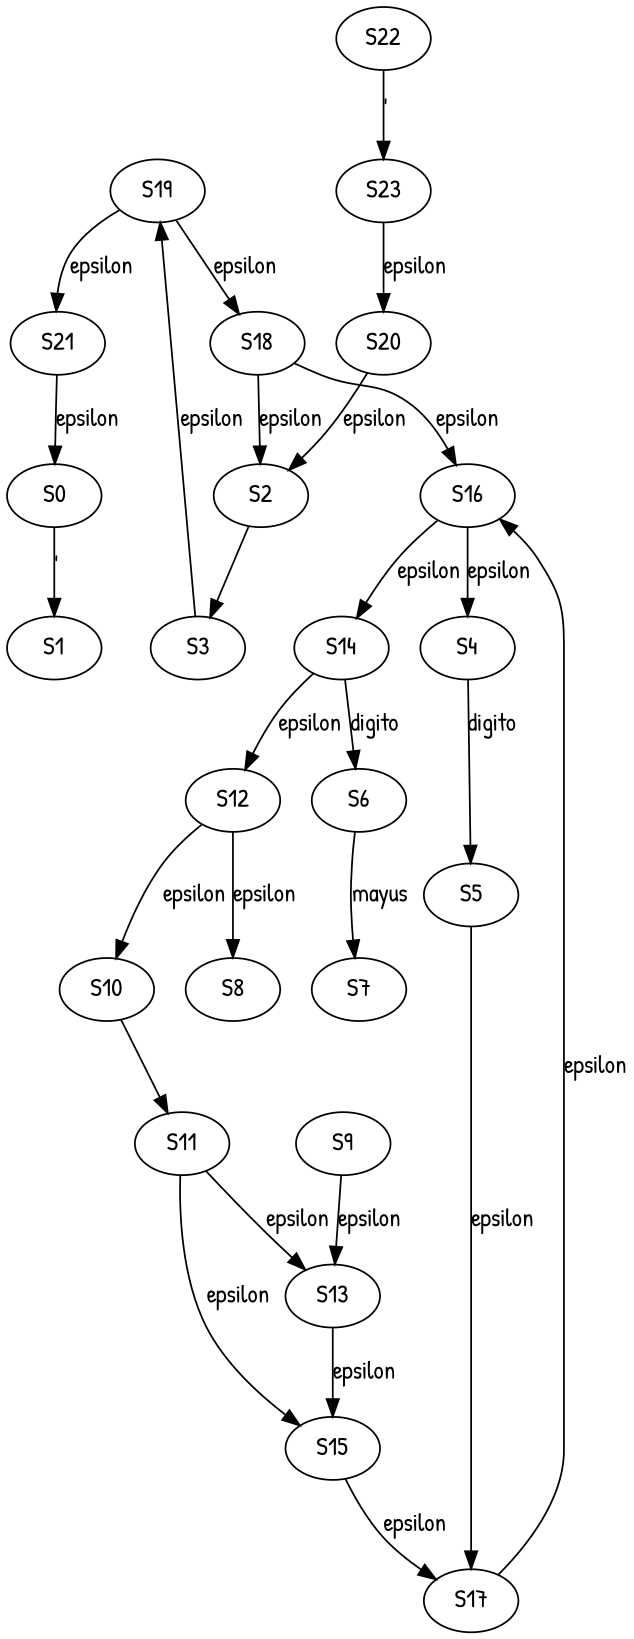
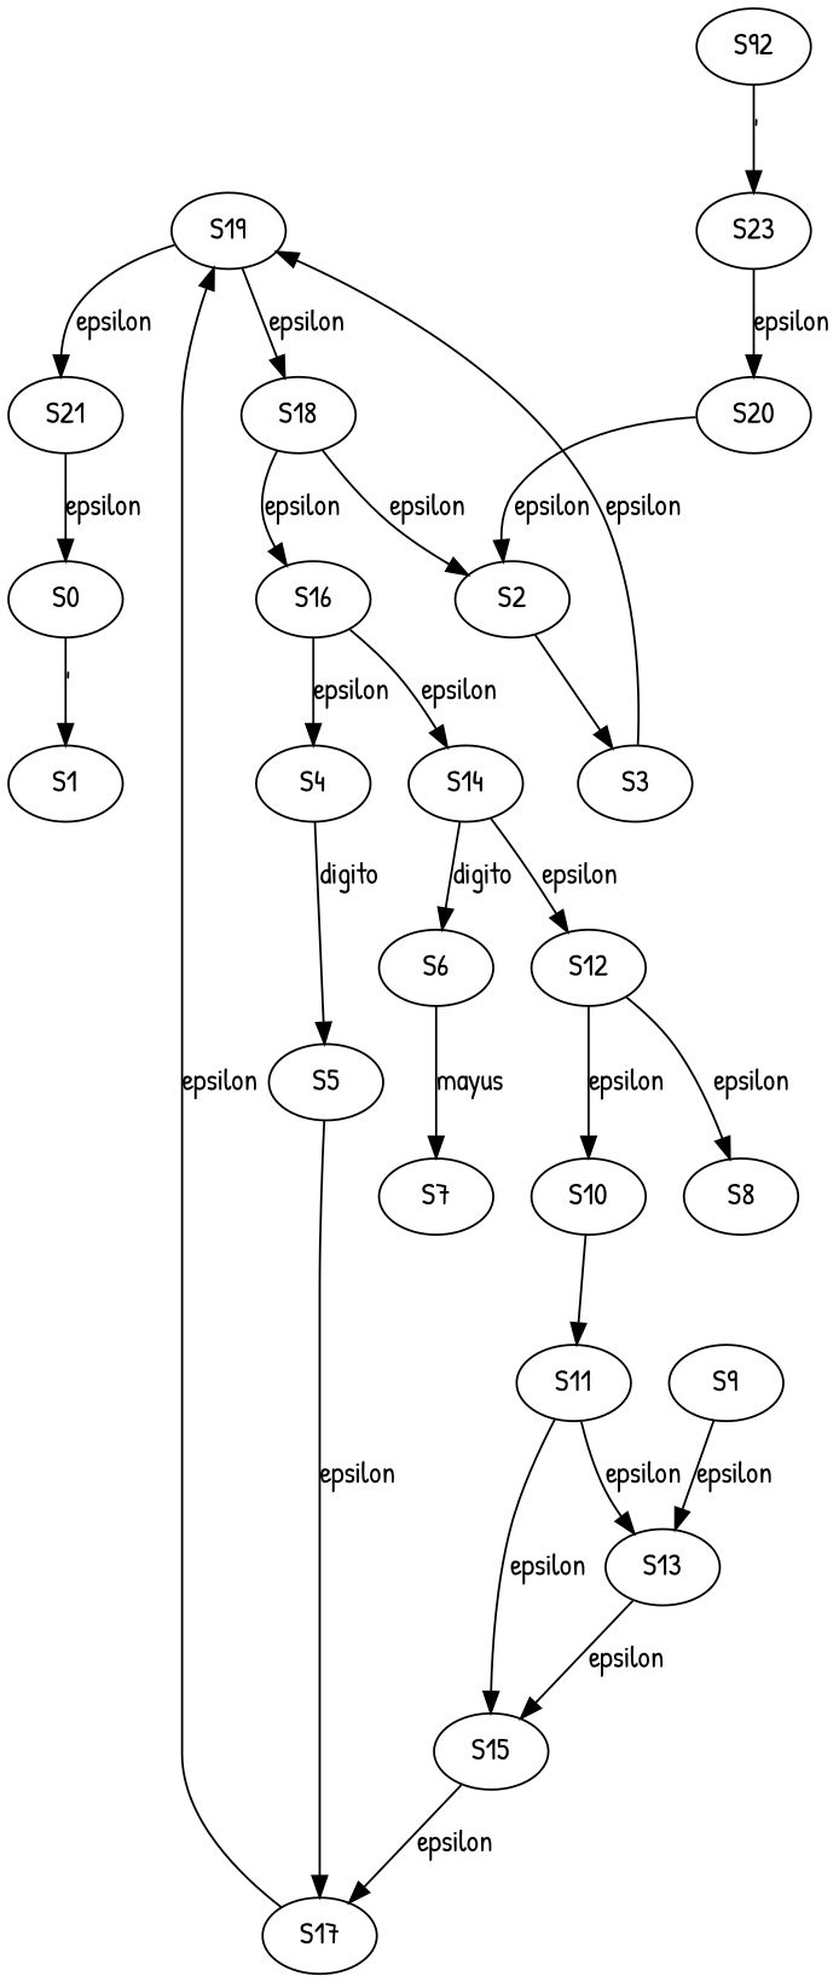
  digraph {
    fontname="Patrick Hand"
    node [fontname="Patrick Hand"]
    edge [fontname="Patrick Hand"]
    n1 [label=S0]
    n2 [label=S1]
    n3 [label=S2]
    n4 [label=S3]
    n5 [label=S19]
    n6 [label=S18]
    n7 [label=S21]
    n8 [label=S4]
    n9 [label=S5]
    n10 [label=S17]
    n11 [label=S6]
    n12 [label=S7]
    n13 [label=S15]
    n14 [label=S8]
    n15 [label=S9]
    n16 [label=S13]
    n17 [label=S10]
    n18 [label=S11]
    n19 [label=S12]
    n20 [label=S14]
    n21 [label=S16]
    n22 [label=S20]
-   n23 [label=S22]
+   n23 [label=S92]
    n24 [label=S23]
    n1 -> n2 [label="\'"]
    n3 -> n4 [label=" "]
    n4 -> n5 [label=epsilon]
    n5 -> n6 [label=epsilon]
    n5 -> n7 [label=epsilon]
    n6 -> n3 [label=epsilon]
    n6 -> n21 [label=epsilon]
    n7 -> n1 [label=epsilon]
    n8 -> n9 [label=digito]
    n9 -> n10 [label=epsilon]
-   n10 -> n21 [label=epsilon]
+   n10 -> n5 [label=epsilon]
    n11 -> n12 [label=mayus]
    n13 -> n10 [label=epsilon]
    n15 -> n16 [label=epsilon]
    n16 -> n13 [label=epsilon]
    n17 -> n18 [label="\n"]
    n18 -> n13 [label=epsilon]
    n18 -> n16 [label=epsilon]
    n19 -> n14 [label=epsilon]
    n19 -> n17 [label=epsilon]
    n20 -> n11 [label=digito]
    n20 -> n19 [label=epsilon]
    n21 -> n8 [label=epsilon]
    n21 -> n20 [label=epsilon]
    n22 -> n3 [label=epsilon]
    n23 -> n24 [label="\'"]
    n24 -> n22 [label=epsilon]
  }
